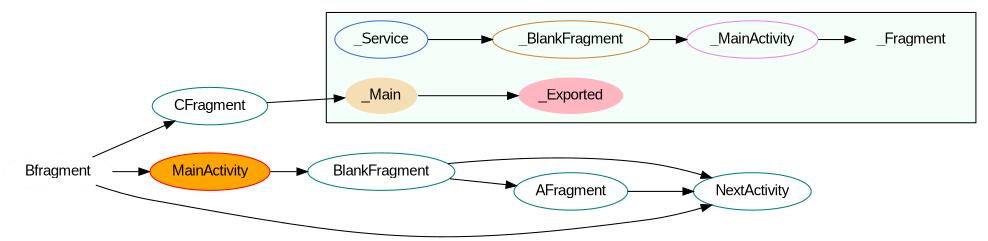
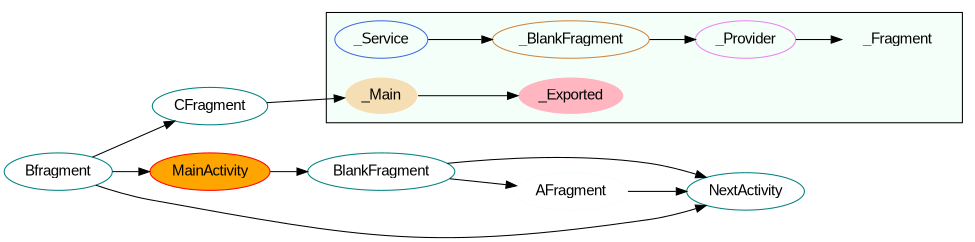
  digraph {
    fontname="Liberation Sans"
    rankdir=LR
    node [color=teal fontname="Liberation Sans"]
    edge [fontname="Liberation Sans"]
    _Service [color=royalblue]
    n2 [color=peru label=_BlankFragment]
-   _Provider [color=violet label=_MainActivity]
+   _Provider [color=violet]
    _Fragment [color=mintcream]
    _Main [color=mintcream fillcolor=wheat style=filled]
    _Exported [color=mintcream fillcolor=lightpink style=filled]
    MainActivity [color=red fillcolor=orange style=filled]
    BlankFragment
    NextActivity
-   AFragment
-   Bfragment [color=mintcream]
+   AFragment [color=mintcream]
+   Bfragment
    CFragment
    subgraph cluster_1 {
      bgcolor=mintcream
      _Service
      n2
      _Provider
      _Fragment
      _Main
      _Exported
    }
    _Service -> n2
    n2 -> _Provider
    _Provider -> _Fragment
    _Main -> _Exported
    MainActivity -> BlankFragment
    BlankFragment -> NextActivity
    BlankFragment -> AFragment
    AFragment -> NextActivity
    Bfragment -> MainActivity
    Bfragment -> NextActivity
    Bfragment -> CFragment
    CFragment -> _Main
  }
